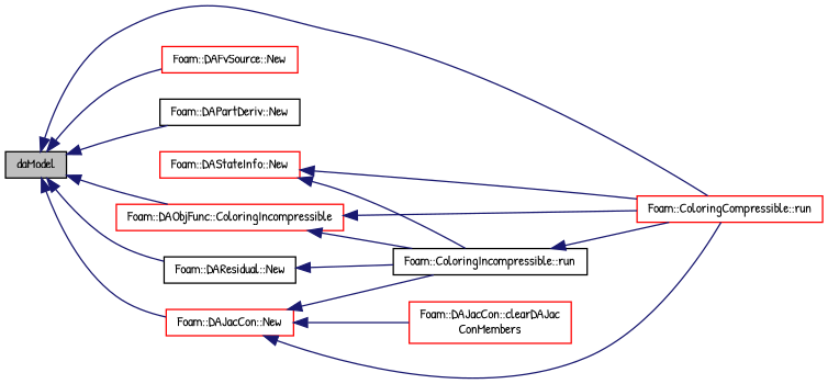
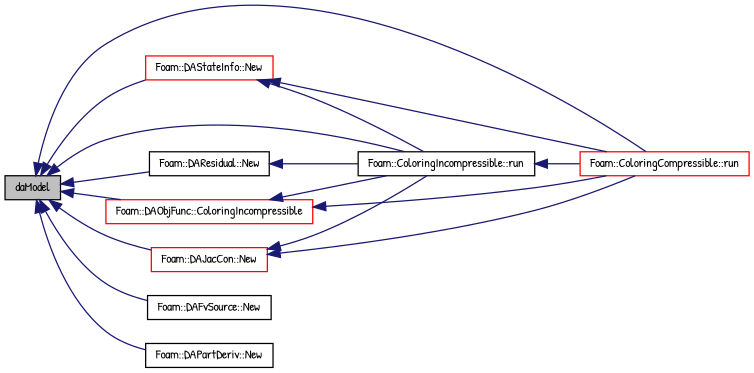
  digraph {
    fontname="Patrick Hand"
    rankdir=LR
    node [color=red fontname="Patrick Hand" fontsize=10 shape=record]
    edge [color=midnightblue dir=back fontname="Patrick Hand" fontsize=10 labelfontname=Helvetica labelfontsize=10 style=solid]
    n1 [color=black fillcolor=grey75 fontcolor=black height=0.2 label=daModel style=filled width=0.4]
    n2 [height=0.2 label="Foam::DAStateInfo::New" width=0.4]
    n3 [height=0.2 label="Foam::ColoringCompressible::run" width=0.4]
    n4 [color=black height=0.2 label="Foam::ColoringIncompressible::run" width=0.4]
    n5 [color=black height=0.2 label="Foam::DAResidual::New" width=0.4]
-   n6 [height=0.2 label="Foam::DAFvSource::New" width=0.4]
+   n6 [color=black height=0.2 label="Foam::DAFvSource::New" width=0.4]
    n7 [height=0.2 label="Foam::DAObjFunc::ColoringIncompressible" width=0.4]
    n8 [color=black height=0.2 label="Foam::DAPartDeriv::New" width=0.4]
    n9 [height=0.2 label="Foam::DAJacCon::New" width=0.4]
-   n10 [height=0.2 label="Foam::DAJacCon::clearDAJac\lConMembers" width=0.4]
+   n1 -> n2
    n1 -> n3
+   n1 -> n4
    n1 -> n5
    n1 -> n6
    n1 -> n7
    n1 -> n8
    n1 -> n9
    n2 -> n3
    n2 -> n4
    n4 -> n3
    n5 -> n4
    n7 -> n3
    n7 -> n4
    n9 -> n3
    n9 -> n4
-   n9 -> n10
  }
